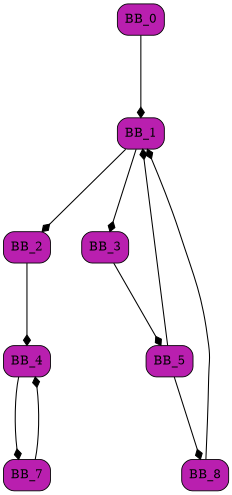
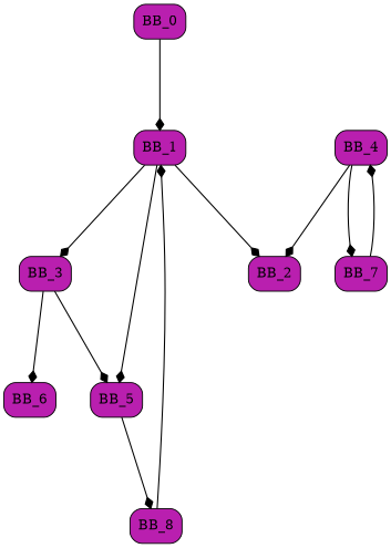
  digraph {
    color=green
    fillcolor=lightgreen
    fontname="Comic Sans MS"
    fontsize=20
    nodesep=0.5
    penwidth=2
    rankdir=TB
    ranksep=1.3
    style=rounded
    node [fillcolor="#B91FAF" shape=Mrecord style=filled]
    edge [arrowhead=diamond arrowsize=1 color=black penwidth=1.2]
    BB_0
    BB_1
    BB_2
    BB_3
    BB_4
    BB_5
+   BB_6
    BB_7
    BB_8
    BB_0 -> BB_1
    BB_1 -> BB_2
    BB_1 -> BB_3
-   BB_2 -> BB_4
+   BB_4 -> BB_2
    BB_3 -> BB_5
+   BB_3 -> BB_6
    BB_4 -> BB_7
-   BB_5 -> BB_1
+   BB_1 -> BB_5
    BB_5 -> BB_8
    BB_7 -> BB_4
    BB_8 -> BB_1
  }
